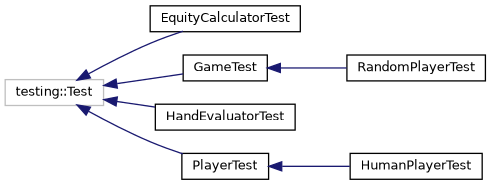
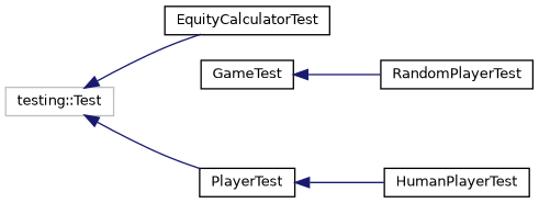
  digraph {
    rankdir=LR
    node [color=black fillcolor=white fontname=Helvetica fontsize=10 shape=record style=filled]
    edge [color=midnightblue dir=back fontname=Helvetica fontsize=10 labelfontname=Helvetica labelfontsize=10 style=solid]
    n1 [color=grey75 height=0.2 label="testing::Test" width=0.4]
    n2 [height=0.2 label=EquityCalculatorTest width=0.4]
    n3 [height=0.2 label=GameTest width=0.4]
-   n4 [height=0.2 label=HandEvaluatorTest width=0.4]
    n5 [height=0.2 label=PlayerTest width=0.4]
    n6 [height=0.2 label=RandomPlayerTest width=0.4]
    n7 [height=0.2 label=HumanPlayerTest width=0.4]
    n1 -> n2
-   n1 -> n3
-   n1 -> n4
    n1 -> n5
    n3 -> n6
    n5 -> n7
  }
